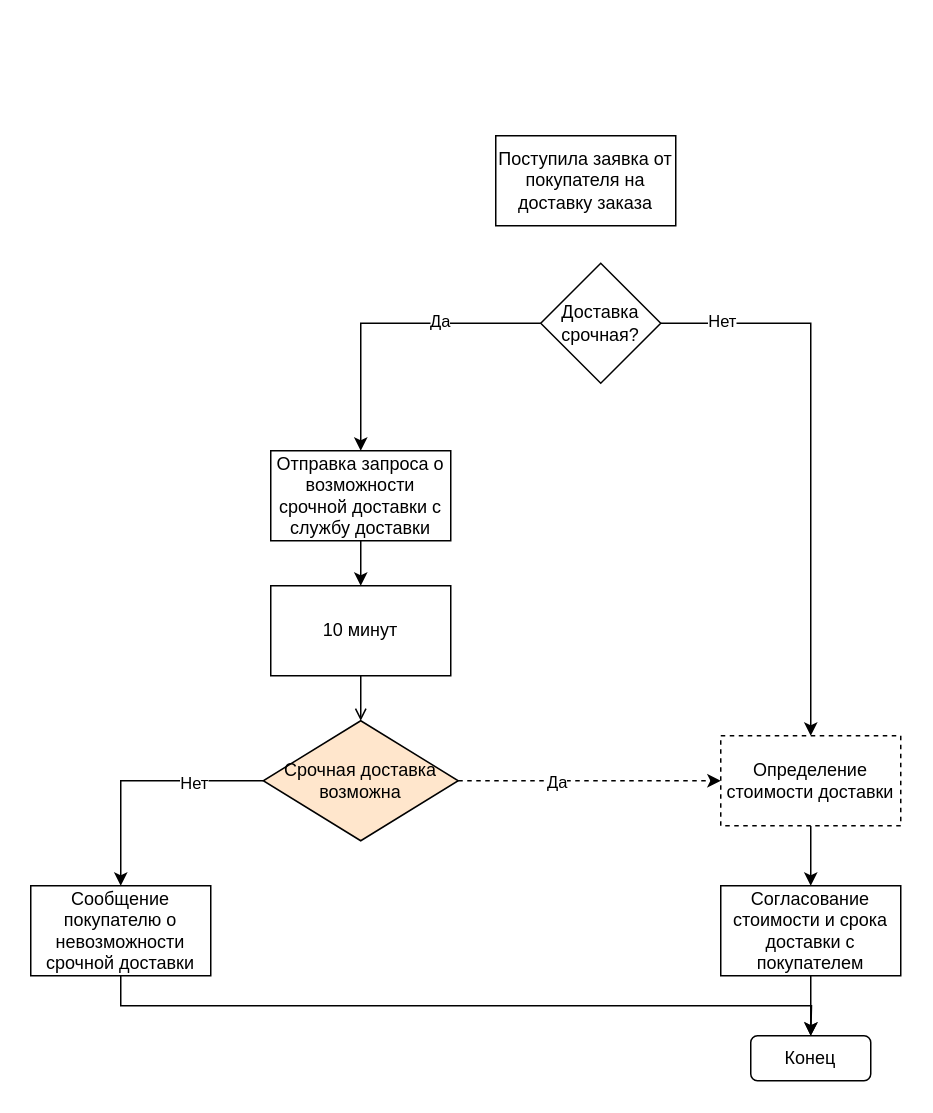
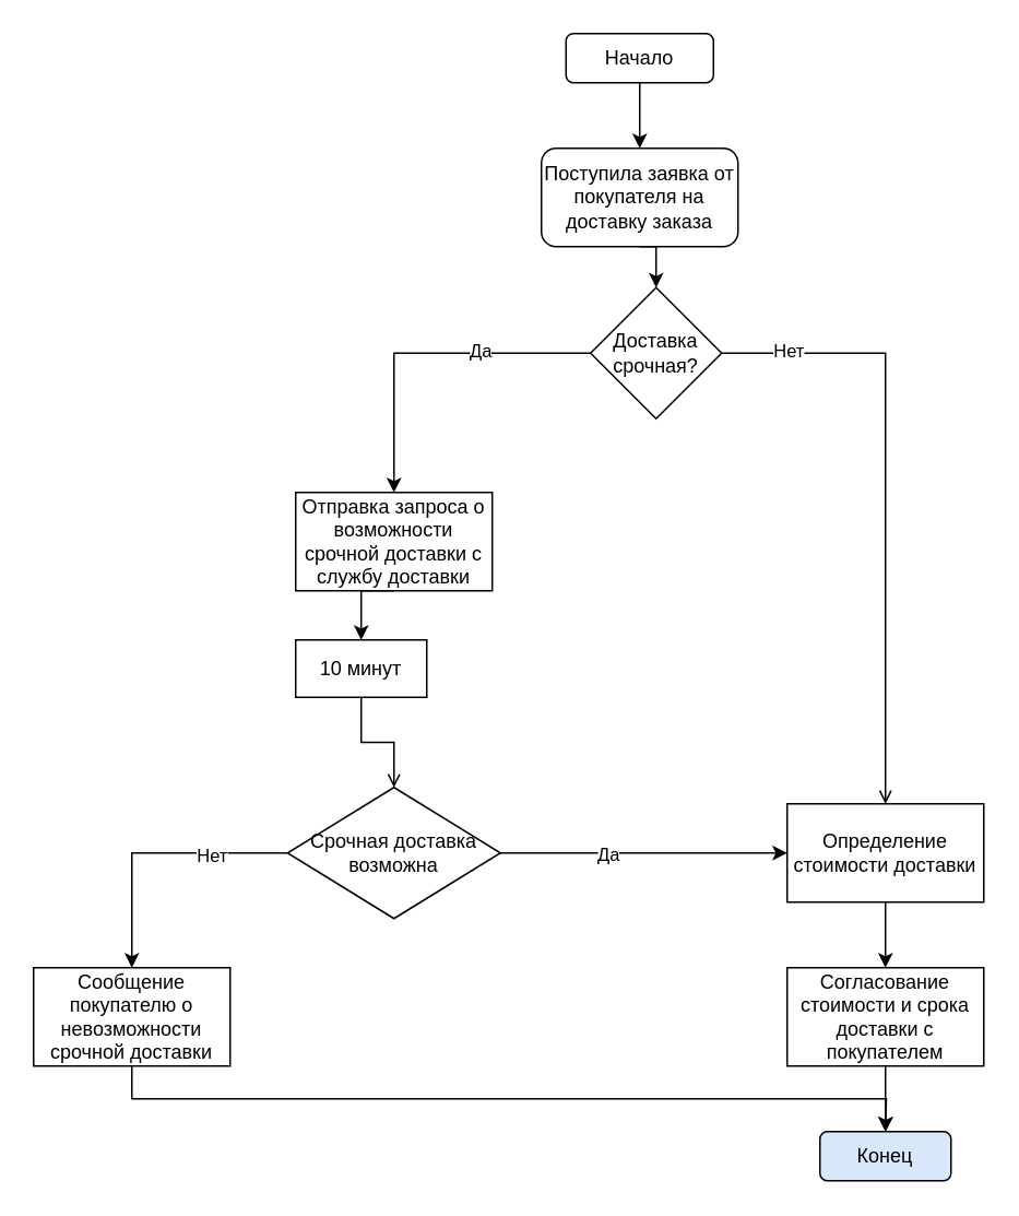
  <mxCell id="0" />
  <mxCell id="1" parent="0" />
- <mxCell id="5" value="Поступила заявка от покупателя на доставку заказа" style="rounded=0;whiteSpace=wrap;html=1;" parent="1" vertex="1"><mxGeometry x="330" y="90" width="120" height="60" as="geometry" /></mxCell>
+ <mxCell id="2" style="edgeStyle=orthogonalEdgeStyle;rounded=0;orthogonalLoop=1;jettySize=auto;html=1;exitX=0.5;exitY=1;exitDx=0;exitDy=0;entryX=0.5;entryY=0;entryDx=0;entryDy=0;" parent="1" source="3" target="5" edge="1"><mxGeometry relative="1" as="geometry" /></mxCell>
+ <mxCell id="3" value="Начало" style="rounded=1;whiteSpace=wrap;html=1;" parent="1" vertex="1"><mxGeometry x="345" y="20" width="90" height="30" as="geometry" /></mxCell>
+ <mxCell id="4" style="edgeStyle=orthogonalEdgeStyle;rounded=0;orthogonalLoop=1;jettySize=auto;html=1;exitX=0.5;exitY=1;exitDx=0;exitDy=0;entryX=0.5;entryY=0;entryDx=0;entryDy=0;" parent="1" source="5" target="10" edge="1"><mxGeometry relative="1" as="geometry" /></mxCell>
+ <mxCell id="5" value="Поступила заявка от покупателя на доставку заказа" style="whiteSpace=wrap;html=1;rounded=1;" parent="1" vertex="1"><mxGeometry x="330" y="90" width="120" height="60" as="geometry" /></mxCell>
  <mxCell id="6" style="edgeStyle=orthogonalEdgeStyle;rounded=0;orthogonalLoop=1;jettySize=auto;html=1;exitX=0;exitY=0.5;exitDx=0;exitDy=0;" parent="1" source="10" target="12" edge="1"><mxGeometry relative="1" as="geometry" /></mxCell>
  <mxCell id="7" value="Да" style="edgeLabel;html=1;align=center;verticalAlign=middle;resizable=0;points=[];" parent="6" vertex="1" connectable="0"><mxGeometry x="-0.332" y="-2" relative="1" as="geometry"><mxPoint as="offset" /></mxGeometry></mxCell>
- <mxCell id="8" style="edgeStyle=orthogonalEdgeStyle;rounded=0;orthogonalLoop=1;jettySize=auto;html=1;exitX=1;exitY=0.5;exitDx=0;exitDy=0;entryX=0.5;entryY=0;entryDx=0;entryDy=0;" parent="1" source="10" target="21" edge="1"><mxGeometry relative="1" as="geometry" /></mxCell>
+ <mxCell id="8" style="edgeStyle=orthogonalEdgeStyle;rounded=0;orthogonalLoop=1;jettySize=auto;html=1;exitX=1;exitY=0.5;exitDx=0;exitDy=0;entryX=0.5;entryY=0;entryDx=0;entryDy=0;endArrow=open;" parent="1" source="10" target="21" edge="1"><mxGeometry relative="1" as="geometry" /></mxCell>
  <mxCell id="9" value="Нет" style="edgeLabel;html=1;align=center;verticalAlign=middle;resizable=0;points=[];" parent="8" vertex="1" connectable="0"><mxGeometry x="-0.788" y="2" relative="1" as="geometry"><mxPoint as="offset" /></mxGeometry></mxCell>
  <mxCell id="10" value="Доставка срочная?" style="rhombus;whiteSpace=wrap;html=1;" parent="1" vertex="1"><mxGeometry x="360" y="175" width="80" height="80" as="geometry" /></mxCell>
  <mxCell id="11" style="edgeStyle=orthogonalEdgeStyle;rounded=0;orthogonalLoop=1;jettySize=auto;html=1;exitX=0.5;exitY=1;exitDx=0;exitDy=0;entryX=0.5;entryY=0;entryDx=0;entryDy=0;" parent="1" source="12" target="14" edge="1"><mxGeometry relative="1" as="geometry" /></mxCell>
  <mxCell id="12" value="Отправка запроса о возможности срочной доставки с службу доставки" style="rounded=0;whiteSpace=wrap;html=1;" parent="1" vertex="1"><mxGeometry x="180" y="300" width="120" height="60" as="geometry" /></mxCell>
  <mxCell id="13" style="edgeStyle=orthogonalEdgeStyle;rounded=0;orthogonalLoop=1;jettySize=auto;html=1;exitX=0.5;exitY=1;exitDx=0;exitDy=0;entryX=0.5;entryY=0;entryDx=0;entryDy=0;endArrow=open;" parent="1" source="14" target="19" edge="1"><mxGeometry relative="1" as="geometry" /></mxCell>
- <mxCell id="14" value="10 минут" style="rounded=0;whiteSpace=wrap;html=1;" parent="1" vertex="1"><mxGeometry x="180" y="390" width="120" height="60" as="geometry" /></mxCell>
+ <mxCell id="14" value="10 минут" style="rounded=0;whiteSpace=wrap;html=1;" parent="1" vertex="1"><mxGeometry x="180" y="390" width="80" height="35" as="geometry" /></mxCell>
  <mxCell id="15" style="edgeStyle=orthogonalEdgeStyle;rounded=0;orthogonalLoop=1;jettySize=auto;html=1;exitX=0;exitY=0.5;exitDx=0;exitDy=0;" parent="1" source="19" target="23" edge="1"><mxGeometry relative="1" as="geometry" /></mxCell>
  <mxCell id="16" value="Нет" style="edgeLabel;html=1;align=center;verticalAlign=middle;resizable=0;points=[];" parent="15" vertex="1" connectable="0"><mxGeometry x="-0.427" y="1" relative="1" as="geometry"><mxPoint as="offset" /></mxGeometry></mxCell>
- <mxCell id="17" style="edgeStyle=orthogonalEdgeStyle;rounded=0;orthogonalLoop=1;jettySize=auto;html=1;exitX=1;exitY=0.5;exitDx=0;exitDy=0;dashed=1;" parent="1" source="19" target="21" edge="1"><mxGeometry relative="1" as="geometry" /></mxCell>
+ <mxCell id="17" style="edgeStyle=orthogonalEdgeStyle;rounded=0;orthogonalLoop=1;jettySize=auto;html=1;exitX=1;exitY=0.5;exitDx=0;exitDy=0;" parent="1" source="19" target="21" edge="1"><mxGeometry relative="1" as="geometry" /></mxCell>
  <mxCell id="18" value="Да" style="edgeLabel;html=1;align=center;verticalAlign=middle;resizable=0;points=[];" parent="17" vertex="1" connectable="0"><mxGeometry x="-0.255" relative="1" as="geometry"><mxPoint as="offset" /></mxGeometry></mxCell>
- <mxCell id="19" value="Срочная доставка возможна" style="rhombus;whiteSpace=wrap;html=1;fillColor=#ffe6cc;" parent="1" vertex="1"><mxGeometry x="175" y="480" width="130" height="80" as="geometry" /></mxCell>
+ <mxCell id="19" value="Срочная доставка возможна" style="rhombus;whiteSpace=wrap;html=1;" parent="1" vertex="1"><mxGeometry x="175" y="480" width="130" height="80" as="geometry" /></mxCell>
  <mxCell id="20" style="edgeStyle=orthogonalEdgeStyle;rounded=0;orthogonalLoop=1;jettySize=auto;html=1;exitX=0.5;exitY=1;exitDx=0;exitDy=0;entryX=0.5;entryY=0;entryDx=0;entryDy=0;" parent="1" source="21" target="25" edge="1"><mxGeometry relative="1" as="geometry" /></mxCell>
- <mxCell id="21" value="Определение стоимости доставки" style="rounded=0;whiteSpace=wrap;html=1;dashed=1;" parent="1" vertex="1"><mxGeometry x="480" y="490" width="120" height="60" as="geometry" /></mxCell>
+ <mxCell id="21" value="Определение стоимости доставки" style="rounded=0;whiteSpace=wrap;html=1;" parent="1" vertex="1"><mxGeometry x="480" y="490" width="120" height="60" as="geometry" /></mxCell>
  <mxCell id="22" style="edgeStyle=orthogonalEdgeStyle;rounded=0;orthogonalLoop=1;jettySize=auto;html=1;exitX=0.5;exitY=1;exitDx=0;exitDy=0;" edge="1" parent="1" source="23"><mxGeometry relative="1" as="geometry"><mxPoint x="540" y="690" as="targetPoint" /></mxGeometry></mxCell>
  <mxCell id="23" value="Сообщение покупателю о невозможности срочной доставки" style="rounded=0;whiteSpace=wrap;html=1;" parent="1" vertex="1"><mxGeometry x="20" y="590" width="120" height="60" as="geometry" /></mxCell>
  <mxCell id="24" style="edgeStyle=orthogonalEdgeStyle;rounded=0;orthogonalLoop=1;jettySize=auto;html=1;exitX=0.5;exitY=1;exitDx=0;exitDy=0;entryX=0.5;entryY=0;entryDx=0;entryDy=0;" parent="1" source="25" target="26" edge="1"><mxGeometry relative="1" as="geometry" /></mxCell>
  <mxCell id="25" value="Согласование стоимости и срока доставки с покупателем" style="rounded=0;whiteSpace=wrap;html=1;" parent="1" vertex="1"><mxGeometry x="480" y="590" width="120" height="60" as="geometry" /></mxCell>
- <mxCell id="26" value="Конец" style="rounded=1;whiteSpace=wrap;html=1;" parent="1" vertex="1"><mxGeometry x="500" y="690" width="80" height="30" as="geometry" /></mxCell>
+ <mxCell id="26" value="Конец" style="rounded=1;whiteSpace=wrap;html=1;fillColor=#dae8fc;" parent="1" vertex="1"><mxGeometry x="500" y="690" width="80" height="30" as="geometry" /></mxCell>
